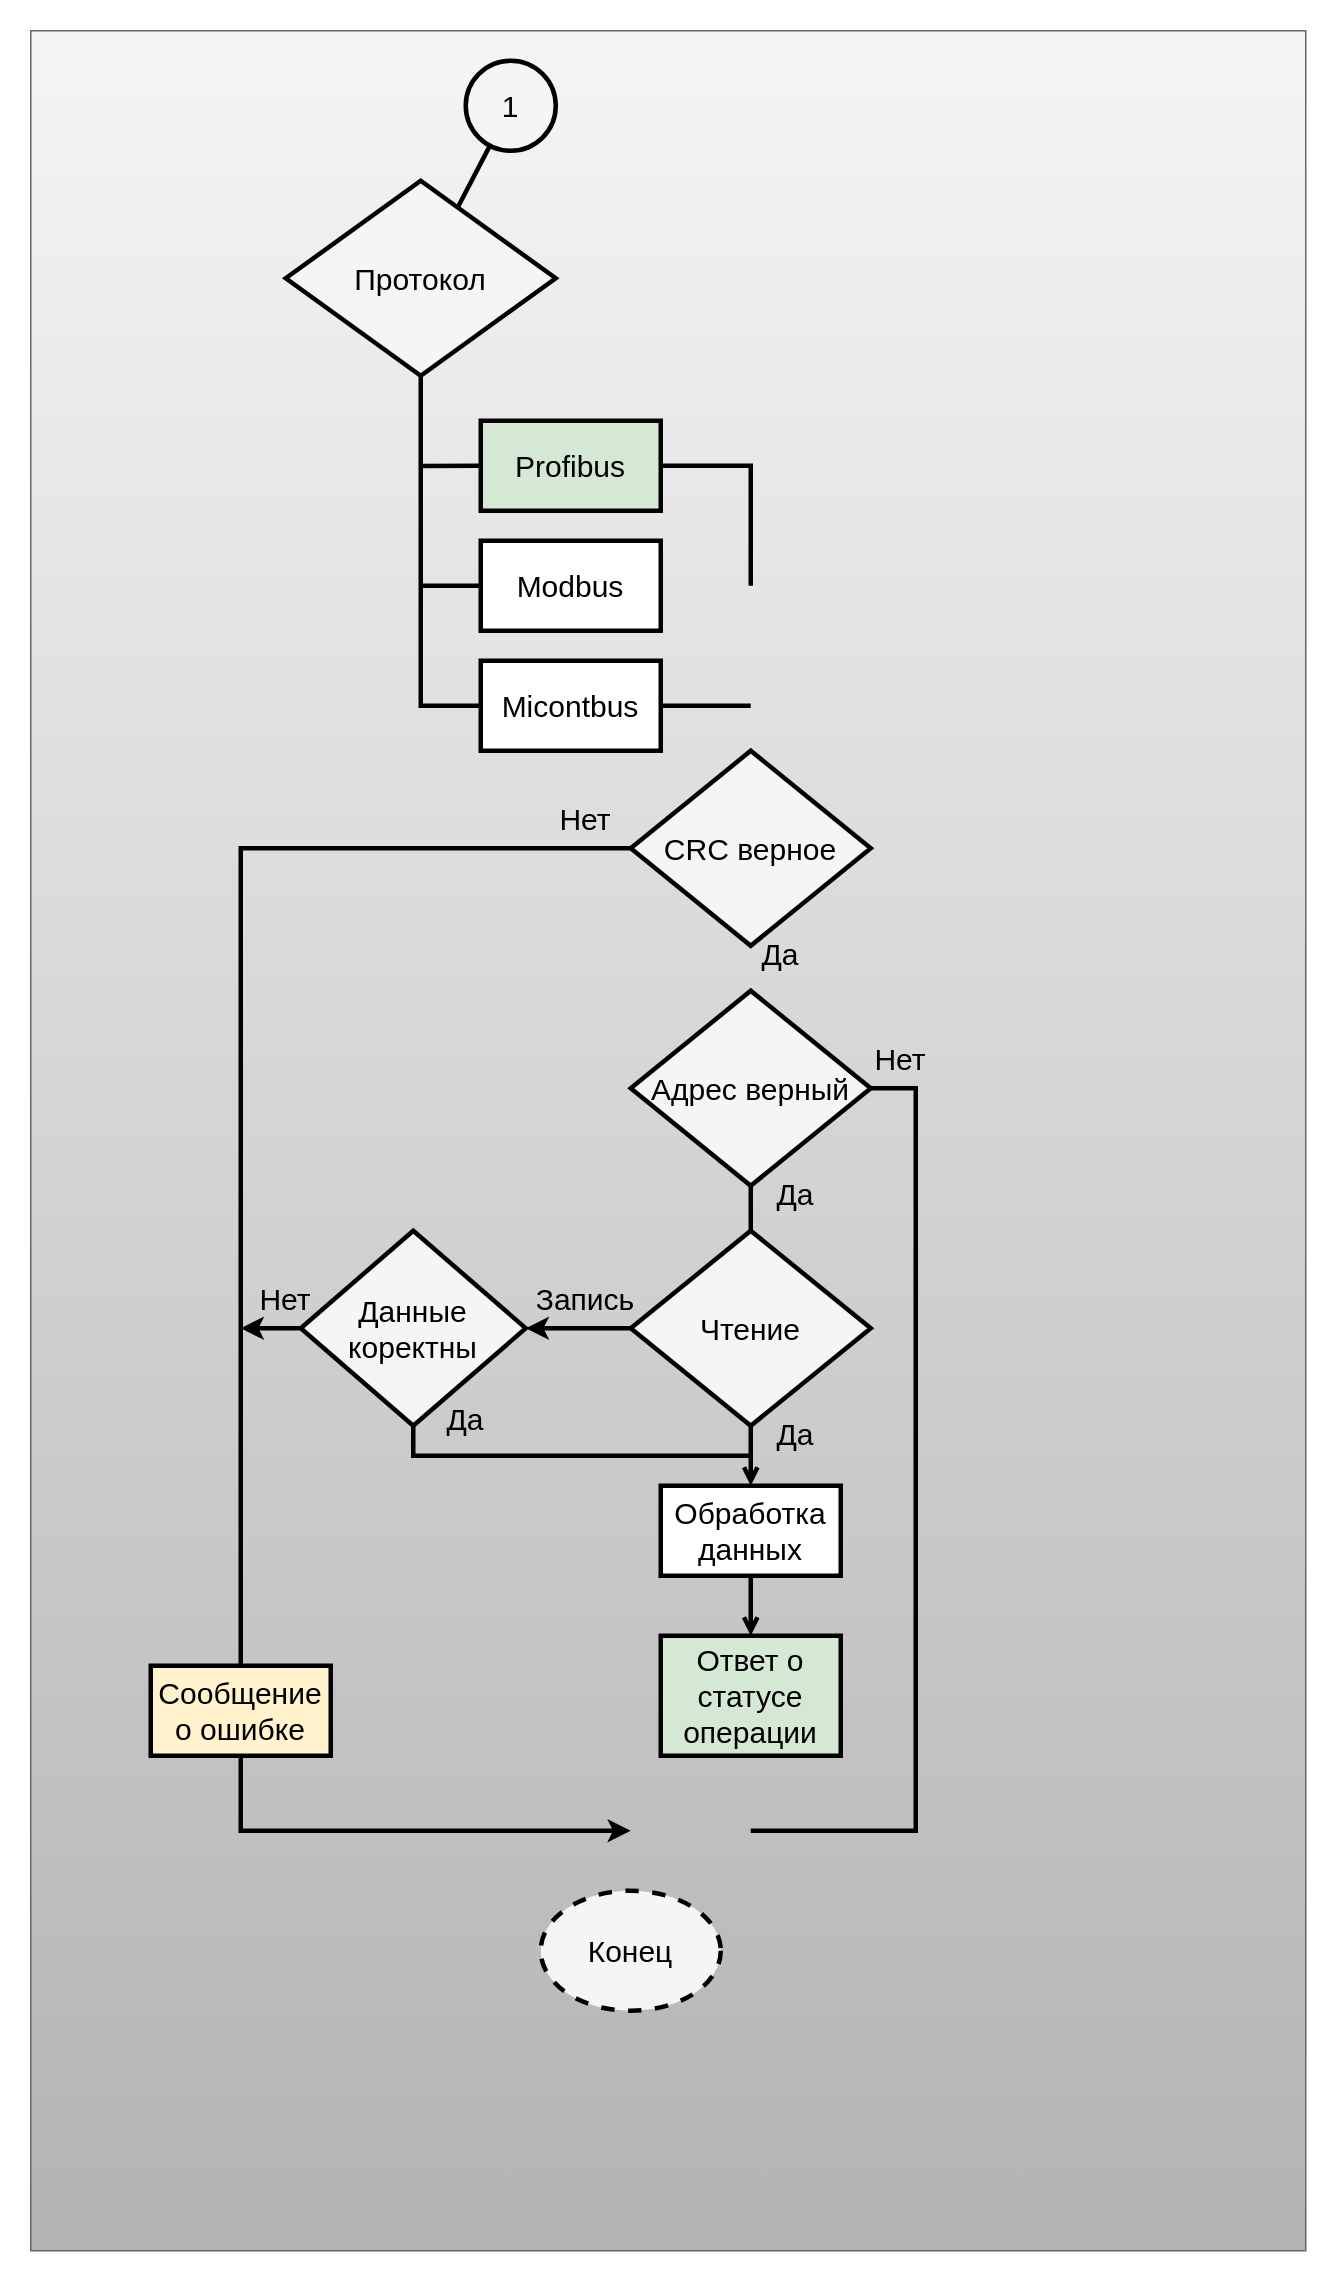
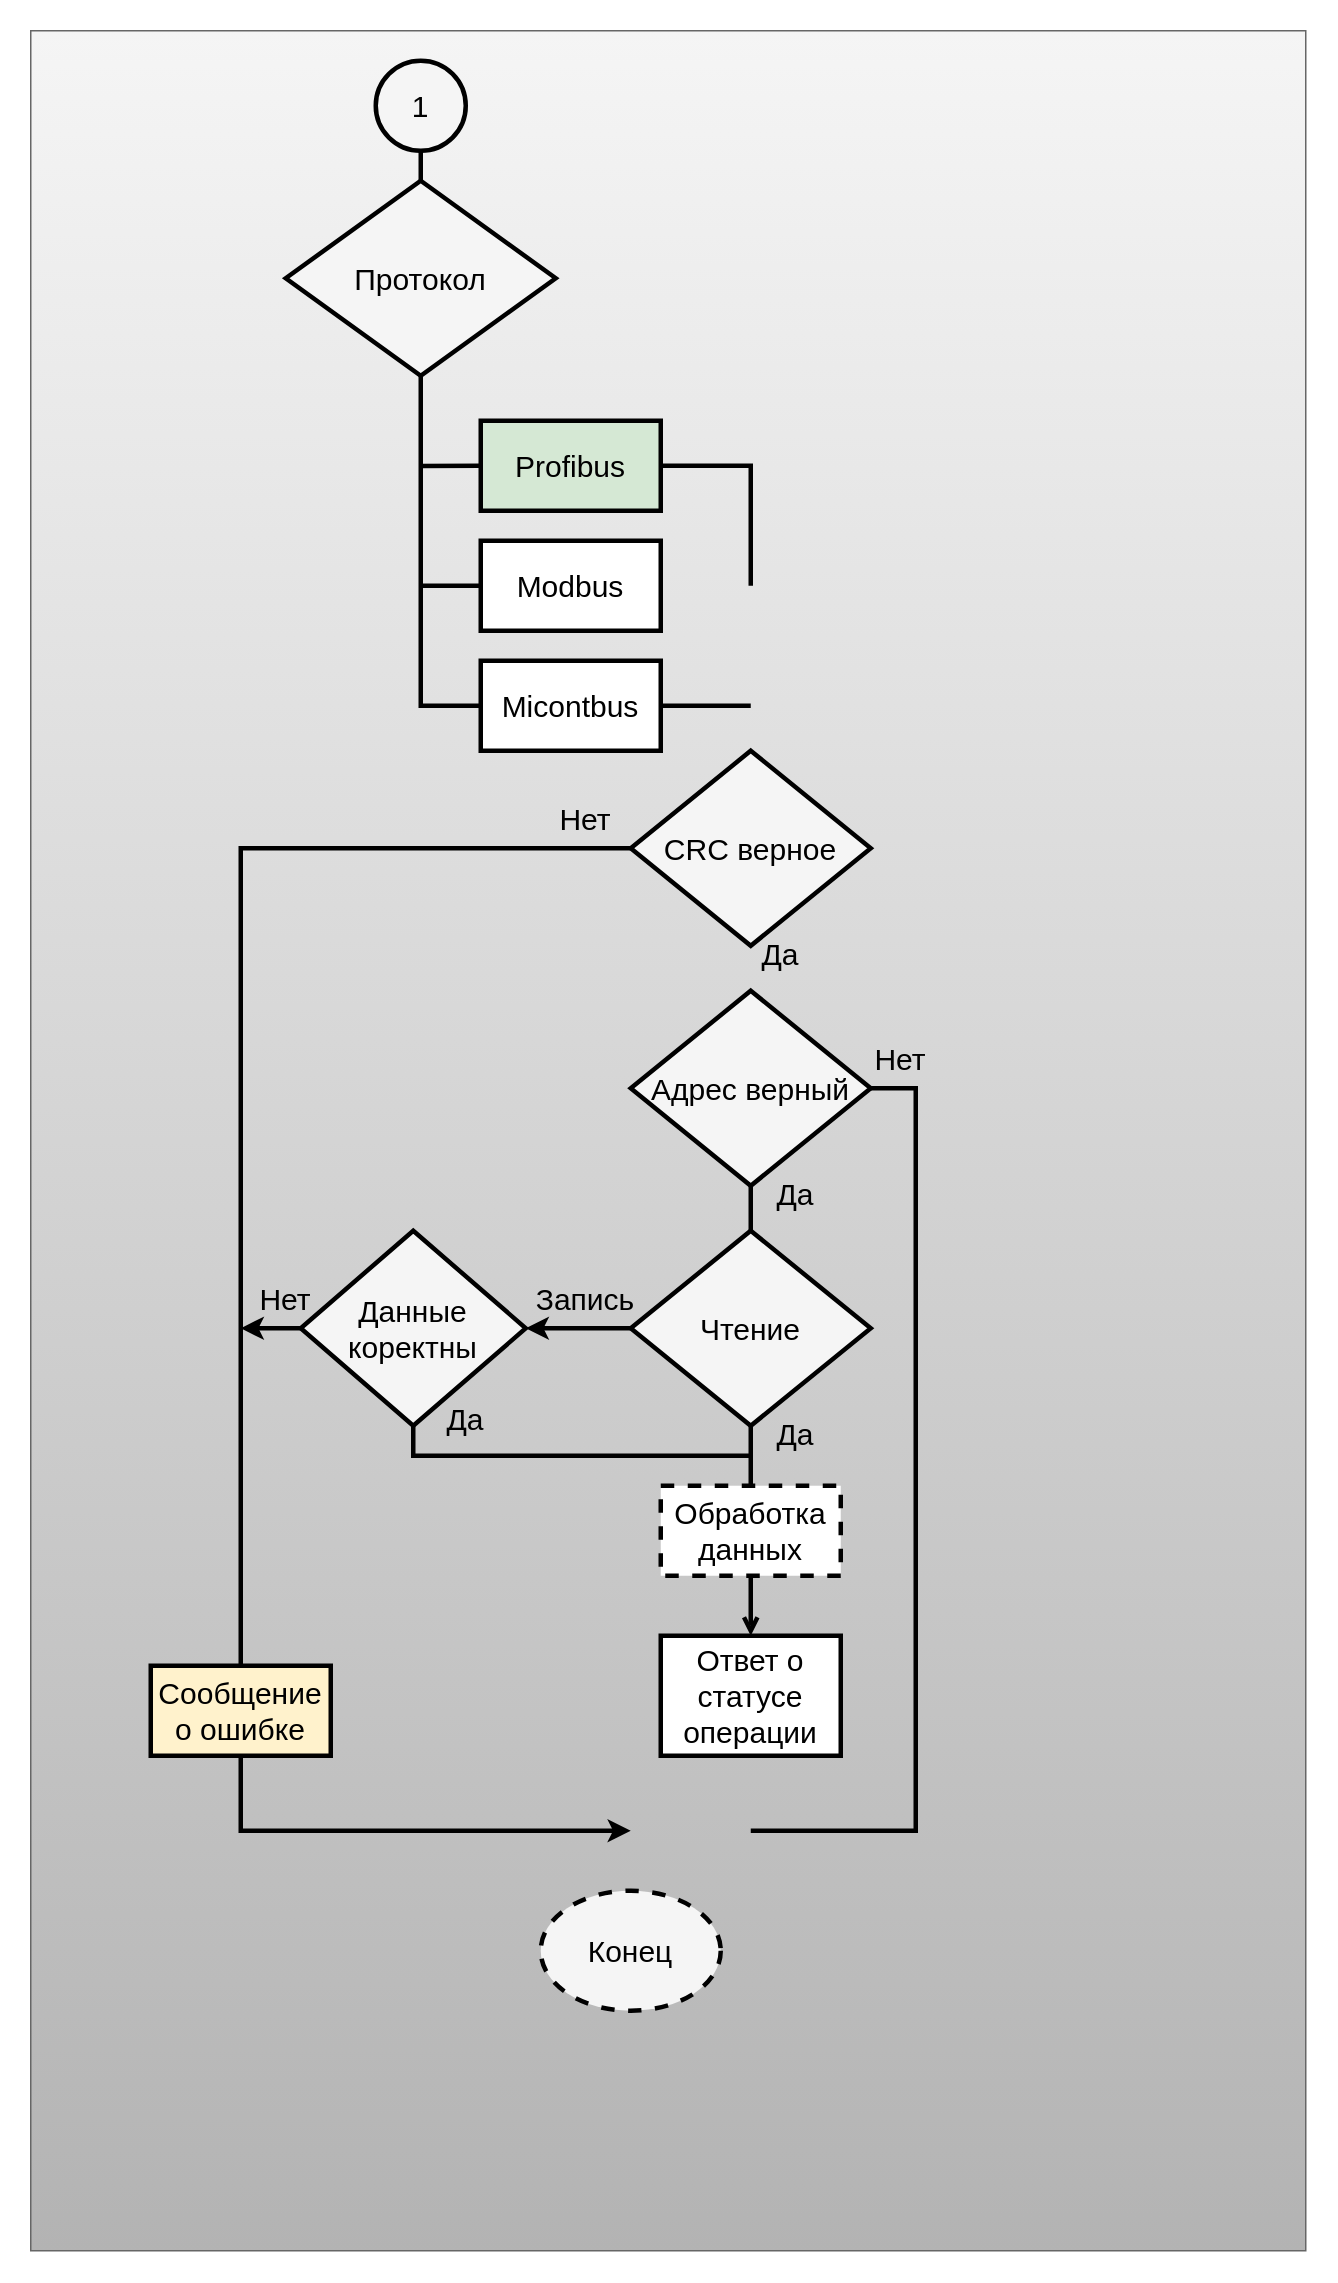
  <mxCell id="0" />
  <mxCell id="1" parent="0" />
  <mxCell id="2" value="" style="rounded=0;whiteSpace=wrap;html=1;fillColor=#f5f5f5;strokeColor=#666666;gradientColor=#b3b3b3;" parent="1" vertex="1"><mxGeometry x="20" y="20" width="850" height="1480" as="geometry" /></mxCell>
  <mxCell id="3" style="edgeStyle=none;html=1;exitX=0.5;exitY=1;exitDx=0;exitDy=0;entryX=0.5;entryY=0;entryDx=0;entryDy=0;fontFamily=Helvetica;fontSize=20;fontColor=#000000;strokeColor=#000000;strokeWidth=2;endArrow=none;endFill=0;rounded=0;" parent="1" target="5" edge="1"><mxGeometry relative="1" as="geometry"><mxPoint x="280" y="150" as="sourcePoint" /></mxGeometry></mxCell>
  <mxCell id="4" style="edgeStyle=none;shape=connector;rounded=0;html=1;exitX=0.5;exitY=1;exitDx=0;exitDy=0;entryX=0;entryY=0.5;entryDx=0;entryDy=0;labelBackgroundColor=default;strokeColor=#000000;strokeWidth=3;fontFamily=Helvetica;fontSize=20;fontColor=#000000;endArrow=none;endFill=0;" parent="1" source="5" edge="1" target="14"><mxGeometry relative="1" as="geometry"><mxPoint x="280" y="340" as="targetPoint" /><Array as="points"><mxPoint x="280" y="470" /></Array></mxGeometry></mxCell>
  <mxCell id="5" value="Протокол" style="rhombus;whiteSpace=wrap;html=1;strokeColor=#000000;strokeWidth=3;fontFamily=Helvetica;fontSize=20;fontColor=#000000;fillColor=#f5f5f5;gradientColor=none;" parent="1" vertex="1"><mxGeometry x="190" y="120" width="180" height="130" as="geometry" /></mxCell>
  <mxCell id="6" value="Да" style="text;html=1;strokeColor=none;fillColor=none;align=center;verticalAlign=middle;whiteSpace=wrap;rounded=0;strokeWidth=3;fontFamily=Helvetica;fontSize=20;fontColor=#000000;" parent="1" vertex="1"><mxGeometry x="490" y="620" width="60" height="30" as="geometry" /></mxCell>
  <mxCell id="7" value="Конец" style="ellipse;whiteSpace=wrap;html=1;strokeColor=#000000;strokeWidth=3;fontFamily=Helvetica;fontSize=20;fontColor=#000000;fillColor=#f5f5f5;gradientColor=none;dashed=1;" parent="1" vertex="1"><mxGeometry x="360" y="1260" width="120" height="80" as="geometry" /></mxCell>
  <mxCell id="8" value="" style="edgeStyle=none;html=1;strokeWidth=3;strokeColor=#000000;endArrow=none;endFill=0;" edge="1" parent="1" source="9" target="5"><mxGeometry relative="1" as="geometry" /></mxCell>
- <mxCell id="9" value="1" style="ellipse;whiteSpace=wrap;html=1;fillColor=#f5f5f5;gradientColor=none;strokeColor=#000000;strokeWidth=3;fontColor=#000000;fontSize=20;" parent="1" vertex="1"><mxGeometry x="310" y="40" width="60" height="60" as="geometry" /></mxCell>
+ <mxCell id="9" value="1" style="ellipse;whiteSpace=wrap;html=1;fillColor=#f5f5f5;gradientColor=none;strokeColor=#000000;strokeWidth=3;fontColor=#000000;fontSize=20;" parent="1" vertex="1"><mxGeometry x="250" y="40" width="60" height="60" as="geometry" /></mxCell>
  <mxCell id="10" value="Нет" style="text;html=1;strokeColor=none;fillColor=none;align=center;verticalAlign=middle;whiteSpace=wrap;rounded=0;strokeWidth=3;fontFamily=Helvetica;fontSize=20;fontColor=#000000;" parent="1" vertex="1"><mxGeometry x="360" y="530" width="60" height="30" as="geometry" /></mxCell>
  <mxCell id="11" style="edgeStyle=none;html=1;exitX=0;exitY=0.5;exitDx=0;exitDy=0;strokeColor=#000000;strokeWidth=3;fontFamily=Helvetica;fontSize=20;fontColor=#000000;endArrow=none;endFill=0;" edge="1" parent="1" source="12"><mxGeometry relative="1" as="geometry"><mxPoint x="280" y="390" as="targetPoint" /></mxGeometry></mxCell>
  <mxCell id="12" value="Modbus" style="rounded=0;whiteSpace=wrap;html=1;fontSize=20;fillColor=#FFFFFF;strokeColor=#000000;strokeWidth=3;fontColor=#000000;" vertex="1" parent="1"><mxGeometry x="320" y="360" width="120" height="60" as="geometry" /></mxCell>
  <mxCell id="13" style="edgeStyle=none;rounded=0;html=1;exitX=1;exitY=0.5;exitDx=0;exitDy=0;strokeColor=#000000;strokeWidth=3;fontFamily=Helvetica;fontSize=20;fontColor=#000000;endArrow=none;endFill=0;" edge="1" parent="1" source="14"><mxGeometry relative="1" as="geometry"><mxPoint x="500" y="470" as="targetPoint" /></mxGeometry></mxCell>
  <mxCell id="14" value="Micontbus" style="rounded=0;whiteSpace=wrap;html=1;fontSize=20;fillColor=#FFFFFF;strokeColor=#000000;strokeWidth=3;fontColor=#000000;" vertex="1" parent="1"><mxGeometry x="320" y="440" width="120" height="60" as="geometry" /></mxCell>
  <mxCell id="15" style="edgeStyle=none;rounded=0;html=1;exitX=0.5;exitY=1;exitDx=0;exitDy=0;entryX=0.5;entryY=0;entryDx=0;entryDy=0;strokeColor=#000000;strokeWidth=3;fontFamily=Helvetica;fontSize=20;fontColor=#000000;endArrow=none;endFill=0;" edge="1" parent="1" source="17"><mxGeometry relative="1" as="geometry"><mxPoint x="500" y="840" as="targetPoint" /></mxGeometry></mxCell>
  <mxCell id="16" style="edgeStyle=none;rounded=0;html=1;exitX=1;exitY=0.5;exitDx=0;exitDy=0;strokeColor=#000000;strokeWidth=3;fontFamily=Helvetica;fontSize=20;fontColor=#000000;endArrow=none;endFill=0;" edge="1" parent="1" source="17"><mxGeometry relative="1" as="geometry"><mxPoint x="500" y="1220" as="targetPoint" /><Array as="points"><mxPoint x="610" y="725" /><mxPoint x="610" y="1220" /></Array></mxGeometry></mxCell>
  <mxCell id="17" value="Адрес верный" style="rhombus;whiteSpace=wrap;html=1;strokeColor=#000000;strokeWidth=3;fontFamily=Helvetica;fontSize=20;fontColor=#000000;fillColor=#f5f5f5;gradientColor=none;" vertex="1" parent="1"><mxGeometry x="420" y="660" width="160" height="130" as="geometry" /></mxCell>
  <mxCell id="18" style="edgeStyle=none;rounded=0;html=1;exitX=0;exitY=0.5;exitDx=0;exitDy=0;entryX=0.5;entryY=0;entryDx=0;entryDy=0;strokeColor=#000000;strokeWidth=3;fontFamily=Helvetica;fontSize=20;fontColor=#000000;endArrow=none;endFill=0;" edge="1" parent="1" source="19" target="22"><mxGeometry relative="1" as="geometry"><Array as="points"><mxPoint x="160" y="565" /></Array></mxGeometry></mxCell>
  <mxCell id="19" value="CRC верное" style="rhombus;whiteSpace=wrap;html=1;strokeColor=#000000;strokeWidth=3;fontFamily=Helvetica;fontSize=20;fontColor=#000000;fillColor=#f5f5f5;gradientColor=none;" vertex="1" parent="1"><mxGeometry x="420" y="500" width="160" height="130" as="geometry" /></mxCell>
  <mxCell id="20" value="Да" style="text;html=1;strokeColor=none;fillColor=none;align=center;verticalAlign=middle;whiteSpace=wrap;rounded=0;strokeWidth=3;fontFamily=Helvetica;fontSize=20;fontColor=#000000;" vertex="1" parent="1"><mxGeometry x="500" y="780" width="60" height="30" as="geometry" /></mxCell>
  <mxCell id="21" style="edgeStyle=none;rounded=0;html=1;exitX=0.5;exitY=1;exitDx=0;exitDy=0;strokeColor=#000000;strokeWidth=3;fontFamily=Helvetica;fontSize=20;fontColor=#000000;endArrow=classic;endFill=1;" edge="1" parent="1" source="22"><mxGeometry relative="1" as="geometry"><mxPoint x="420" y="1220" as="targetPoint" /><Array as="points"><mxPoint x="160" y="1220" /></Array></mxGeometry></mxCell>
  <mxCell id="22" value="Сообщение о ошибке" style="rounded=0;whiteSpace=wrap;html=1;fontSize=20;fillColor=#fff2cc;strokeColor=#000000;strokeWidth=3;fontColor=#000000;" vertex="1" parent="1"><mxGeometry x="100" y="1110" width="120" height="60" as="geometry" /></mxCell>
  <mxCell id="23" value="Нет" style="text;html=1;strokeColor=none;fillColor=none;align=center;verticalAlign=middle;whiteSpace=wrap;rounded=0;strokeWidth=3;fontFamily=Helvetica;fontSize=20;fontColor=#000000;" vertex="1" parent="1"><mxGeometry x="570" y="690" width="60" height="30" as="geometry" /></mxCell>
- <mxCell id="24" style="edgeStyle=none;rounded=0;html=1;exitX=0.5;exitY=1;exitDx=0;exitDy=0;strokeColor=#000000;strokeWidth=3;fontFamily=Helvetica;fontSize=20;fontColor=#000000;endArrow=open;endFill=0;" edge="1" parent="1" source="26" target="28"><mxGeometry relative="1" as="geometry" /></mxCell>
+ <mxCell id="24" style="edgeStyle=none;rounded=0;html=1;exitX=0.5;exitY=1;exitDx=0;exitDy=0;strokeColor=#000000;strokeWidth=3;fontFamily=Helvetica;fontSize=20;fontColor=#000000;endArrow=none;endFill=0;" edge="1" parent="1" source="26" target="28"><mxGeometry relative="1" as="geometry" /></mxCell>
  <mxCell id="25" style="edgeStyle=none;rounded=0;html=1;exitX=0;exitY=0.5;exitDx=0;exitDy=0;entryX=1;entryY=0.5;entryDx=0;entryDy=0;strokeColor=#000000;strokeWidth=3;fontFamily=Helvetica;fontSize=20;fontColor=#000000;endArrow=classic;endFill=1;" edge="1" parent="1" source="26" target="33"><mxGeometry relative="1" as="geometry" /></mxCell>
  <mxCell id="26" value="Чтение" style="rhombus;whiteSpace=wrap;html=1;strokeColor=#000000;strokeWidth=3;fontFamily=Helvetica;fontSize=20;fontColor=#000000;fillColor=#f5f5f5;gradientColor=none;" vertex="1" parent="1"><mxGeometry x="420" y="820" width="160" height="130" as="geometry" /></mxCell>
  <mxCell id="27" style="edgeStyle=none;rounded=0;html=1;exitX=0.5;exitY=1;exitDx=0;exitDy=0;entryX=0.5;entryY=0;entryDx=0;entryDy=0;strokeColor=#000000;strokeWidth=3;fontFamily=Helvetica;fontSize=20;fontColor=#000000;endArrow=open;endFill=0;" edge="1" parent="1" source="28" target="29"><mxGeometry relative="1" as="geometry" /></mxCell>
- <mxCell id="28" value="Обработка данных" style="rounded=0;whiteSpace=wrap;html=1;fontSize=20;fillColor=#FFFFFF;strokeColor=#000000;strokeWidth=3;fontColor=#000000;" vertex="1" parent="1"><mxGeometry x="440" y="990" width="120" height="60" as="geometry" /></mxCell>
- <mxCell id="29" value="Ответ о статусе операции" style="rounded=0;whiteSpace=wrap;html=1;fontSize=20;fillColor=#d5e8d4;strokeColor=#000000;strokeWidth=3;fontColor=#000000;" vertex="1" parent="1"><mxGeometry x="440" y="1090" width="120" height="80" as="geometry" /></mxCell>
+ <mxCell id="28" value="Обработка данных" style="rounded=0;whiteSpace=wrap;html=1;fontSize=20;fillColor=#FFFFFF;strokeColor=#000000;strokeWidth=3;fontColor=#000000;dashed=1;" vertex="1" parent="1"><mxGeometry x="440" y="990" width="120" height="60" as="geometry" /></mxCell>
+ <mxCell id="29" value="Ответ о статусе операции" style="rounded=0;whiteSpace=wrap;html=1;fontSize=20;fillColor=#FFFFFF;strokeColor=#000000;strokeWidth=3;fontColor=#000000;" vertex="1" parent="1"><mxGeometry x="440" y="1090" width="120" height="80" as="geometry" /></mxCell>
  <mxCell id="30" value="Да" style="text;html=1;strokeColor=none;fillColor=none;align=center;verticalAlign=middle;whiteSpace=wrap;rounded=0;strokeWidth=3;fontFamily=Helvetica;fontSize=20;fontColor=#000000;" vertex="1" parent="1"><mxGeometry x="500" y="940" width="60" height="30" as="geometry" /></mxCell>
  <mxCell id="31" style="edgeStyle=none;rounded=0;html=1;exitX=0.5;exitY=1;exitDx=0;exitDy=0;entryX=0;entryY=1;entryDx=0;entryDy=0;strokeColor=#000000;strokeWidth=3;fontFamily=Helvetica;fontSize=20;fontColor=#000000;endArrow=none;endFill=0;" edge="1" parent="1" source="33" target="30"><mxGeometry relative="1" as="geometry"><Array as="points"><mxPoint x="275" y="970" /></Array></mxGeometry></mxCell>
  <mxCell id="32" style="edgeStyle=none;rounded=0;html=1;exitX=0;exitY=0.5;exitDx=0;exitDy=0;strokeColor=#000000;strokeWidth=3;fontFamily=Helvetica;fontSize=20;fontColor=#000000;endArrow=classic;endFill=1;" edge="1" parent="1" source="33"><mxGeometry relative="1" as="geometry"><mxPoint x="160" y="885" as="targetPoint" /></mxGeometry></mxCell>
  <mxCell id="33" value="Данные коректны" style="rhombus;whiteSpace=wrap;html=1;strokeColor=#000000;strokeWidth=3;fontFamily=Helvetica;fontSize=20;fontColor=#000000;fillColor=#f5f5f5;gradientColor=none;" vertex="1" parent="1"><mxGeometry x="200" y="820" width="150" height="130" as="geometry" /></mxCell>
  <mxCell id="34" value="Запись" style="text;html=1;strokeColor=none;fillColor=none;align=center;verticalAlign=middle;whiteSpace=wrap;rounded=0;strokeWidth=3;fontFamily=Helvetica;fontSize=20;fontColor=#000000;" vertex="1" parent="1"><mxGeometry x="360" y="850" width="60" height="30" as="geometry" /></mxCell>
  <mxCell id="35" value="Нет" style="text;html=1;strokeColor=none;fillColor=none;align=center;verticalAlign=middle;whiteSpace=wrap;rounded=0;strokeWidth=3;fontFamily=Helvetica;fontSize=20;fontColor=#000000;" vertex="1" parent="1"><mxGeometry x="160" y="850" width="60" height="30" as="geometry" /></mxCell>
  <mxCell id="36" value="Да" style="text;html=1;strokeColor=none;fillColor=none;align=center;verticalAlign=middle;whiteSpace=wrap;rounded=0;strokeWidth=3;fontFamily=Helvetica;fontSize=20;fontColor=#000000;" vertex="1" parent="1"><mxGeometry x="280" y="930" width="60" height="30" as="geometry" /></mxCell>
  <mxCell id="37" style="edgeStyle=none;rounded=0;html=1;exitX=0;exitY=0.5;exitDx=0;exitDy=0;strokeColor=#000000;strokeWidth=3;fontFamily=Helvetica;fontSize=20;fontColor=#000000;endArrow=none;endFill=0;" edge="1" parent="1" source="39"><mxGeometry relative="1" as="geometry"><mxPoint x="280" y="310.174" as="targetPoint" /></mxGeometry></mxCell>
  <mxCell id="38" style="edgeStyle=none;rounded=0;html=1;exitX=1;exitY=0.5;exitDx=0;exitDy=0;strokeColor=#000000;strokeWidth=3;fontFamily=Helvetica;fontSize=20;fontColor=#000000;endArrow=none;endFill=0;" edge="1" parent="1" source="39"><mxGeometry relative="1" as="geometry"><mxPoint x="500" y="390" as="targetPoint" /><Array as="points"><mxPoint x="500" y="310" /></Array></mxGeometry></mxCell>
  <mxCell id="39" value="Profibus" style="rounded=0;whiteSpace=wrap;html=1;fontSize=20;fillColor=#d5e8d4;strokeColor=#000000;strokeWidth=3;fontColor=#000000;" vertex="1" parent="1"><mxGeometry x="320" y="280" width="120" height="60" as="geometry" /></mxCell>
